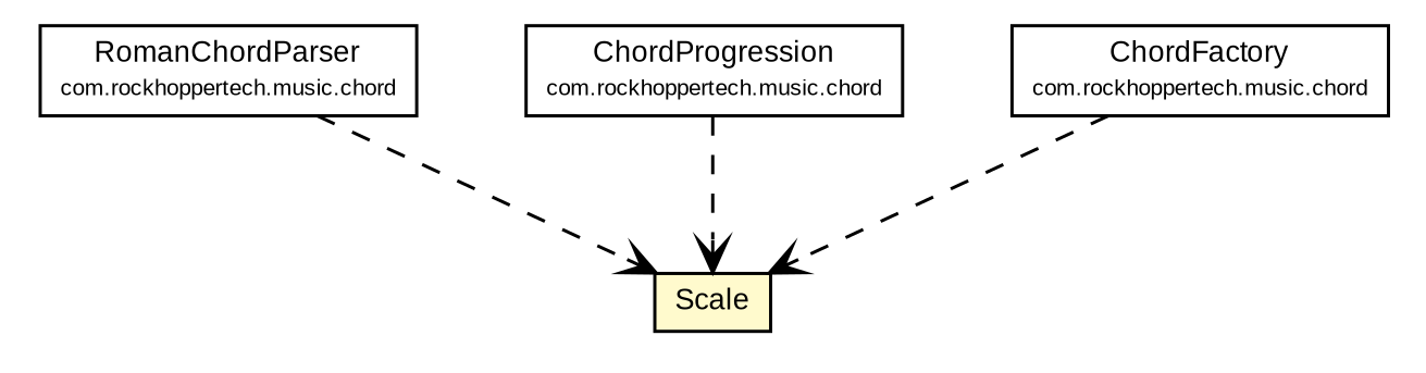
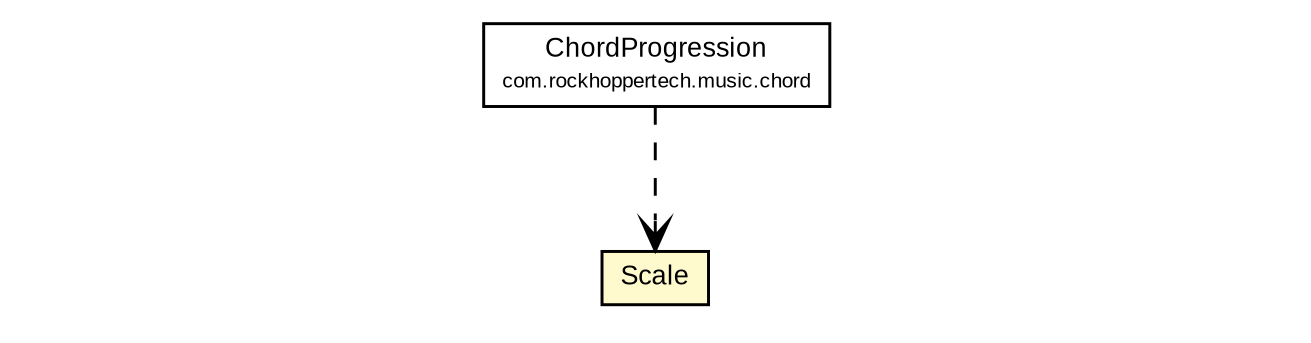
  digraph {
    fontname="Liberation Sans"
    nodesep=0.25
    ranksep=0.5
    node [fontcolor=black fontname="Liberation Sans" fontsize=9.0 shape=plaintext]
    edge [arrowhead=open color=black fontcolor=black fontname="Liberation Sans" fontsize=10.0 headport=p labelfontname=Helvetica labelfontsize=10 style=dashed tailport=p]
-   n1 [label=<<table title="com.rockhoppertech.music.chord.RomanChordParser" border="0" cellborder="1" cellspacing="0" cellpadding="2" port="p" href="../chord/RomanChordParser.html"> 		<tr><td><table border="0" cellspacing="0" cellpadding="1"> <tr><td align="center" balign="center"> RomanChordParser </td></tr> <tr><td align="center" balign="center"><font point-size="7.0"> com.rockhoppertech.music.chord </font></td></tr> 		</table></td></tr> 		</table>>]
    n2 [label=<<table title="com.rockhoppertech.music.scale.Scale" border="0" cellborder="1" cellspacing="0" cellpadding="2" port="p" bgcolor="lemonChiffon" href="./Scale.html"> 		<tr><td><table border="0" cellspacing="0" cellpadding="1"> <tr><td align="center" balign="center"> Scale </td></tr> 		</table></td></tr> 		</table>>]
    n3 [label=<<table title="com.rockhoppertech.music.chord.ChordProgression" border="0" cellborder="1" cellspacing="0" cellpadding="2" port="p" href="../chord/ChordProgression.html"> 		<tr><td><table border="0" cellspacing="0" cellpadding="1"> <tr><td align="center" balign="center"> ChordProgression </td></tr> <tr><td align="center" balign="center"><font point-size="7.0"> com.rockhoppertech.music.chord </font></td></tr> 		</table></td></tr> 		</table>>]
-   n4 [label=<<table title="com.rockhoppertech.music.chord.ChordFactory" border="0" cellborder="1" cellspacing="0" cellpadding="2" port="p" href="../chord/ChordFactory.html"> 		<tr><td><table border="0" cellspacing="0" cellpadding="1"> <tr><td align="center" balign="center"> ChordFactory </td></tr> <tr><td align="center" balign="center"><font point-size="7.0"> com.rockhoppertech.music.chord </font></td></tr> 		</table></td></tr> 		</table>>]
-   n1 -> n2
    n3 -> n2
-   n4 -> n2
  }
